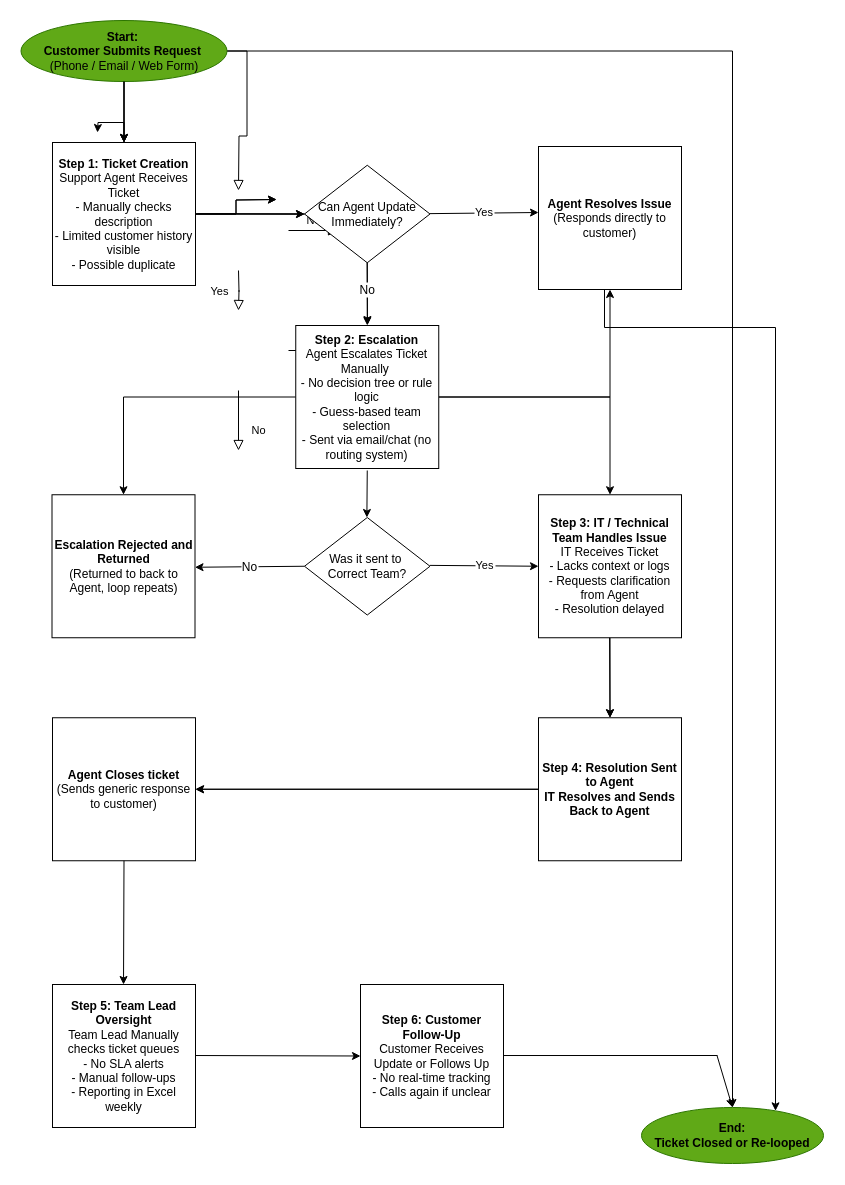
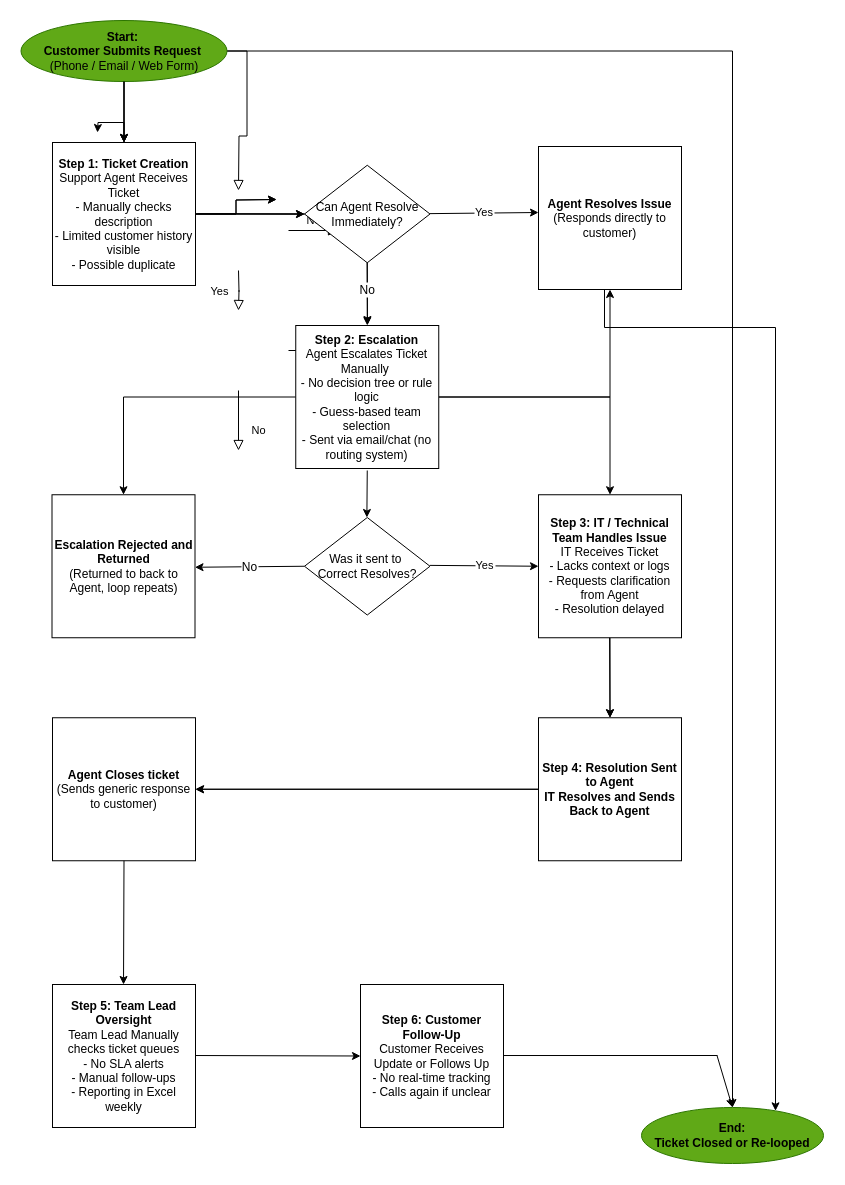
  <mxCell id="0" />
  <mxCell id="1" parent="0" />
  <mxCell id="2" value="" style="rounded=0;html=1;jettySize=auto;orthogonalLoop=1;fontSize=11;endArrow=block;endFill=0;endSize=8;strokeWidth=1;shadow=0;labelBackgroundColor=none;edgeStyle=orthogonalEdgeStyle;" parent="1" source="6" edge="1"><mxGeometry relative="1" as="geometry"><mxPoint x="238" y="190" as="targetPoint" /></mxGeometry></mxCell>
  <mxCell id="3" value="" style="edgeStyle=orthogonalEdgeStyle;rounded=0;orthogonalLoop=1;jettySize=auto;html=1;" parent="1" source="16" edge="1"><mxGeometry relative="1" as="geometry"><mxPoint x="97" y="132" as="targetPoint" /></mxGeometry></mxCell>
  <mxCell id="4" value="" style="edgeStyle=orthogonalEdgeStyle;rounded=0;orthogonalLoop=1;jettySize=auto;html=1;" edge="1" parent="1" source="6" target="16"><mxGeometry relative="1" as="geometry" /></mxCell>
  <mxCell id="5" value="" style="edgeStyle=orthogonalEdgeStyle;rounded=0;orthogonalLoop=1;jettySize=auto;html=1;" edge="1" parent="1" source="6" target="45"><mxGeometry relative="1" as="geometry" /></mxCell>
  <mxCell id="6" value="&lt;div&gt;&lt;font color=&quot;#000000&quot;&gt;&lt;b&gt;Start:&amp;nbsp;&lt;/b&gt;&lt;/font&gt;&lt;/div&gt;&lt;font style=&quot;color: rgb(0, 0, 0);&quot;&gt;&lt;b&gt;Customer Submits Request&amp;nbsp;&lt;/b&gt;&lt;/font&gt;&lt;div&gt;&lt;font style=&quot;color: rgb(0, 0, 0);&quot;&gt;(Phone / Email / Web Form)&lt;/font&gt;&lt;/div&gt;" style="ellipse;whiteSpace=wrap;html=1;fontSize=12;glass=0;strokeWidth=1;shadow=0;fillColor=light-dark(#60A917,#CCFFCC);fontColor=#000000;strokeColor=light-dark(#2D7600,#000000);fillStyle=auto;" parent="1" vertex="1"><mxGeometry x="20.5" width="206" height="61" as="geometry" y="20" /></mxCell>
  <mxCell id="7" value="Yes" style="rounded=0;html=1;jettySize=auto;orthogonalLoop=1;fontSize=11;endArrow=block;endFill=0;endSize=8;strokeWidth=1;shadow=0;labelBackgroundColor=none;edgeStyle=orthogonalEdgeStyle;" parent="1" edge="1"><mxGeometry y="20" relative="1" as="geometry"><mxPoint as="offset" /><mxPoint x="238" y="270" as="sourcePoint" /><mxPoint x="238" y="310" as="targetPoint" /></mxGeometry></mxCell>
  <mxCell id="8" value="No" style="edgeStyle=orthogonalEdgeStyle;rounded=0;html=1;jettySize=auto;orthogonalLoop=1;fontSize=11;endArrow=block;endFill=0;endSize=8;strokeWidth=1;shadow=0;labelBackgroundColor=none;" parent="1" edge="1"><mxGeometry y="10" relative="1" as="geometry"><mxPoint as="offset" /><mxPoint x="288" y="230" as="sourcePoint" /><mxPoint x="338" y="230" as="targetPoint" /></mxGeometry></mxCell>
  <mxCell id="9" value="No" style="rounded=0;html=1;jettySize=auto;orthogonalLoop=1;fontSize=11;endArrow=block;endFill=0;endSize=8;strokeWidth=1;shadow=0;labelBackgroundColor=none;edgeStyle=orthogonalEdgeStyle;" parent="1" edge="1"><mxGeometry x="0.333" y="20" relative="1" as="geometry"><mxPoint as="offset" /><mxPoint x="238" y="390" as="sourcePoint" /><mxPoint x="238" y="450" as="targetPoint" /></mxGeometry></mxCell>
  <mxCell id="10" value="Yes" style="edgeStyle=orthogonalEdgeStyle;rounded=0;html=1;jettySize=auto;orthogonalLoop=1;fontSize=11;endArrow=block;endFill=0;endSize=8;strokeWidth=1;shadow=0;labelBackgroundColor=none;" parent="1" edge="1"><mxGeometry y="10" relative="1" as="geometry"><mxPoint as="offset" /><mxPoint x="288" y="350" as="sourcePoint" /><mxPoint x="338" y="350" as="targetPoint" /></mxGeometry></mxCell>
  <mxCell id="11" value="" style="edgeStyle=orthogonalEdgeStyle;rounded=0;orthogonalLoop=1;jettySize=auto;html=1;" parent="1" source="6" target="16" edge="1"><mxGeometry relative="1" as="geometry"><mxPoint x="97" y="62" as="sourcePoint" /><mxPoint x="97" y="132" as="targetPoint" /></mxGeometry></mxCell>
  <mxCell id="12" value="" style="edgeStyle=orthogonalEdgeStyle;rounded=0;orthogonalLoop=1;jettySize=auto;html=1;" parent="1" source="16" edge="1"><mxGeometry relative="1" as="geometry"><mxPoint x="276" y="199" as="targetPoint" /></mxGeometry></mxCell>
  <mxCell id="13" value="" style="edgeStyle=orthogonalEdgeStyle;rounded=0;orthogonalLoop=1;jettySize=auto;html=1;" parent="1" source="16" edge="1"><mxGeometry relative="1" as="geometry"><mxPoint x="276" y="199" as="targetPoint" /></mxGeometry></mxCell>
  <mxCell id="14" value="" style="edgeStyle=orthogonalEdgeStyle;rounded=0;orthogonalLoop=1;jettySize=auto;html=1;" edge="1" parent="1" source="16" target="17"><mxGeometry relative="1" as="geometry" /></mxCell>
  <mxCell id="15" value="" style="edgeStyle=orthogonalEdgeStyle;rounded=0;orthogonalLoop=1;jettySize=auto;html=1;" edge="1" parent="1" source="16" target="21"><mxGeometry relative="1" as="geometry" /></mxCell>
  <mxCell id="16" value="&lt;div&gt;&lt;font style=&quot;color: rgb(0, 0, 0);&quot;&gt;&lt;b&gt;Step 1: Ticket Creation&lt;/b&gt;&lt;/font&gt;&lt;/div&gt;&lt;font style=&quot;color: rgb(0, 0, 0);&quot;&gt;Support Agent Receives Ticket&lt;/font&gt;&lt;div&gt;&lt;font style=&quot;color: rgb(0, 0, 0);&quot;&gt;- Manually checks description&lt;/font&gt;&lt;/div&gt;&lt;div&gt;&lt;font style=&quot;color: rgb(0, 0, 0);&quot;&gt;- Limited customer history visible&lt;/font&gt;&lt;/div&gt;&lt;div&gt;&lt;font style=&quot;color: rgb(0, 0, 0);&quot;&gt;- Possible duplicate&lt;/font&gt;&lt;/div&gt;" style="whiteSpace=wrap;html=1;aspect=fixed;fillColor=light-dark(#FFFFFF,#FFFFFF);fontColor=#ffffff;strokeColor=light-dark(#000000,#000000);" parent="1" vertex="1"><mxGeometry x="52" y="142" width="143" height="143" as="geometry" /></mxCell>
- <mxCell id="17" value="&lt;font style=&quot;color: rgb(0, 0, 0);&quot;&gt;Can Agent Update Immediately?&lt;/font&gt;" style="rhombus;whiteSpace=wrap;html=1;fillColor=light-dark(#FFFFFF,#FFFFFF);strokeColor=light-dark(#000000,#000000);fontColor=#ffffff;" vertex="1" parent="1"><mxGeometry x="304" y="164.75" width="125.5" height="97.5" as="geometry" /></mxCell>
+ <mxCell id="17" value="&lt;font style=&quot;color: rgb(0, 0, 0);&quot;&gt;Can Agent Resolve Immediately?&lt;/font&gt;" style="rhombus;whiteSpace=wrap;html=1;fillColor=light-dark(#FFFFFF,#FFFFFF);strokeColor=light-dark(#000000,#000000);fontColor=#ffffff;" vertex="1" parent="1"><mxGeometry x="304" y="164.75" width="125.5" height="97.5" as="geometry" /></mxCell>
  <mxCell id="18" value="" style="edgeStyle=orthogonalEdgeStyle;rounded=0;orthogonalLoop=1;jettySize=auto;html=1;" edge="1" parent="1" source="21" target="26"><mxGeometry relative="1" as="geometry" /></mxCell>
  <mxCell id="19" value="" style="edgeStyle=orthogonalEdgeStyle;rounded=0;orthogonalLoop=1;jettySize=auto;html=1;" edge="1" parent="1" source="21" target="31"><mxGeometry relative="1" as="geometry" /></mxCell>
  <mxCell id="20" value="" style="edgeStyle=orthogonalEdgeStyle;rounded=0;orthogonalLoop=1;jettySize=auto;html=1;" edge="1" parent="1" source="21" target="35"><mxGeometry relative="1" as="geometry" /></mxCell>
  <mxCell id="21" value="&lt;div&gt;&lt;font style=&quot;color: rgb(0, 0, 0);&quot;&gt;&lt;b&gt;Step 2: Escalation&lt;/b&gt;&lt;/font&gt;&lt;/div&gt;&lt;font style=&quot;color: rgb(0, 0, 0);&quot;&gt;Agent Escalates Ticket Manually&amp;nbsp;&lt;/font&gt;&lt;div&gt;&lt;font color=&quot;#000000&quot;&gt;- No decision tree or rule logic&lt;/font&gt;&lt;/div&gt;&lt;div&gt;&lt;font color=&quot;#000000&quot;&gt;- Guess-based team selection&lt;/font&gt;&lt;/div&gt;&lt;div&gt;&lt;font color=&quot;#000000&quot;&gt;- Sent via email/chat (no routing system)&lt;/font&gt;&lt;/div&gt;" style="whiteSpace=wrap;html=1;aspect=fixed;fillColor=light-dark(#FFFFFF,#FFFFFF);fontColor=#ffffff;strokeColor=light-dark(#000000,#000000);" vertex="1" parent="1"><mxGeometry x="295.25" y="325" width="143" height="143" as="geometry" /></mxCell>
  <mxCell id="22" value="" style="endArrow=classic;html=1;rounded=0;strokeColor=#000000;" edge="1" parent="1"><mxGeometry width="50" height="50" relative="1" as="geometry"><mxPoint x="366.62" y="262.25" as="sourcePoint" /><mxPoint x="367" y="324" as="targetPoint" /></mxGeometry></mxCell>
  <mxCell id="23" value="No" style="edgeLabel;align=center;verticalAlign=middle;resizable=0;points=[];labelBorderColor=none;labelBackgroundColor=#FFFFFF;fontColor=#000000;fontSize=12;" vertex="1" connectable="0" parent="22"><mxGeometry x="-0.105" y="-3" relative="1" as="geometry"><mxPoint x="3" y="-2" as="offset" /></mxGeometry></mxCell>
  <mxCell id="24" value="" style="endArrow=classic;html=1;rounded=0;entryX=0;entryY=0.5;entryDx=0;entryDy=0;strokeColor=#000000;" edge="1" parent="1" target="17"><mxGeometry width="50" height="50" relative="1" as="geometry"><mxPoint x="197" y="213.18" as="sourcePoint" /><mxPoint x="283" y="213.18" as="targetPoint" /></mxGeometry></mxCell>
  <mxCell id="25" value="" style="endArrow=classic;html=1;rounded=0;strokeColor=#000000;exitX=0.5;exitY=1;exitDx=0;exitDy=0;entryX=0.5;entryY=0;entryDx=0;entryDy=0;" edge="1" parent="1" source="6" target="16"><mxGeometry width="50" height="50" relative="1" as="geometry"><mxPoint x="120" y="81" as="sourcePoint" /><mxPoint x="123" y="140" as="targetPoint" /></mxGeometry></mxCell>
  <mxCell id="26" value="&lt;font style=&quot;color: rgb(0, 0, 0);&quot;&gt;&lt;b&gt;Agent Resolves Issue&lt;/b&gt;&lt;/font&gt;&lt;div&gt;&lt;font style=&quot;color: rgb(0, 0, 0);&quot;&gt;(Responds directly to customer)&lt;/font&gt;&lt;/div&gt;" style="whiteSpace=wrap;html=1;aspect=fixed;fillColor=light-dark(#FFFFFF,#FFFFFF);fontColor=#ffffff;strokeColor=light-dark(#000000,#000000);" vertex="1" parent="1"><mxGeometry x="538" y="146" width="143" height="143" as="geometry" /></mxCell>
  <mxCell id="27" value="" style="endArrow=classic;html=1;rounded=0;strokeColor=#000000;" edge="1" parent="1"><mxGeometry width="50" height="50" relative="1" as="geometry"><mxPoint x="429.5" y="213.14" as="sourcePoint" /><mxPoint x="538" y="212" as="targetPoint" /></mxGeometry></mxCell>
  <mxCell id="28" value="Yes" style="edgeLabel;align=center;verticalAlign=middle;resizable=0;points=[];fontColor=#000000;labelBackgroundColor=#FFFFFF;" vertex="1" connectable="0" parent="27"><mxGeometry x="-0.295" y="1" relative="1" as="geometry"><mxPoint x="16" y="-1" as="offset" /></mxGeometry></mxCell>
- <mxCell id="29" value="&lt;font style=&quot;color: rgb(0, 0, 0);&quot;&gt;Was it sent to&amp;nbsp;&lt;/font&gt;&lt;div&gt;&lt;font style=&quot;color: rgb(0, 0, 0);&quot;&gt;Correct Team?&lt;/font&gt;&lt;/div&gt;" style="rhombus;whiteSpace=wrap;html=1;fillColor=light-dark(#FFFFFF,#FFFFFF);strokeColor=light-dark(#000000,#000000);fontColor=#ffffff;" vertex="1" parent="1"><mxGeometry x="304" y="517" width="125.5" height="97.5" as="geometry" /></mxCell>
+ <mxCell id="29" value="&lt;font style=&quot;color: rgb(0, 0, 0);&quot;&gt;Was it sent to&amp;nbsp;&lt;/font&gt;&lt;div&gt;&lt;font style=&quot;color: rgb(0, 0, 0);&quot;&gt;Correct Resolves?&lt;/font&gt;&lt;/div&gt;" style="rhombus;whiteSpace=wrap;html=1;fillColor=light-dark(#FFFFFF,#FFFFFF);strokeColor=light-dark(#000000,#000000);fontColor=#ffffff;" vertex="1" parent="1"><mxGeometry x="304" y="517" width="125.5" height="97.5" as="geometry" /></mxCell>
  <mxCell id="30" value="" style="endArrow=classic;html=1;rounded=0;strokeColor=#000000;" edge="1" parent="1"><mxGeometry width="50" height="50" relative="1" as="geometry"><mxPoint x="366.76" y="470" as="sourcePoint" /><mxPoint x="366.38" y="517" as="targetPoint" /></mxGeometry></mxCell>
  <mxCell id="31" value="&lt;font style=&quot;color: rgb(0, 0, 0);&quot;&gt;&lt;b&gt;Escalation Rejected and Returned&lt;/b&gt;&lt;/font&gt;&lt;div&gt;&lt;font style=&quot;color: rgb(0, 0, 0);&quot;&gt;(Returned to back to Agent, loop repeats)&lt;/font&gt;&lt;/div&gt;" style="whiteSpace=wrap;html=1;aspect=fixed;fillColor=light-dark(#FFFFFF,#FFFFFF);fontColor=#ffffff;strokeColor=light-dark(#000000,#000000);" vertex="1" parent="1"><mxGeometry x="51.5" y="494.25" width="143" height="143" as="geometry" /></mxCell>
  <mxCell id="32" value="" style="endArrow=classic;html=1;rounded=0;strokeColor=#000000;exitX=0;exitY=0.5;exitDx=0;exitDy=0;" edge="1" parent="1" source="29"><mxGeometry width="50" height="50" relative="1" as="geometry"><mxPoint x="290.5" y="564.75" as="sourcePoint" /><mxPoint x="194.5" y="566.75" as="targetPoint" /></mxGeometry></mxCell>
  <mxCell id="33" value="No" style="edgeLabel;align=center;verticalAlign=middle;resizable=0;points=[];labelBorderColor=none;labelBackgroundColor=#FFFFFF;fontColor=#000000;fontSize=12;" vertex="1" connectable="0" parent="1"><mxGeometry x="248.999" y="565.745" as="geometry" /></mxCell>
  <mxCell id="34" value="" style="edgeStyle=orthogonalEdgeStyle;rounded=0;orthogonalLoop=1;jettySize=auto;html=1;" edge="1" parent="1" source="35" target="39"><mxGeometry relative="1" as="geometry" /></mxCell>
  <mxCell id="35" value="&lt;div&gt;&lt;font style=&quot;color: rgb(0, 0, 0);&quot;&gt;&lt;b&gt;Step 3: IT / Technical Team Handles Issue&lt;/b&gt;&lt;/font&gt;&lt;/div&gt;&lt;font style=&quot;color: rgb(0, 0, 0);&quot;&gt;IT Receives Ticket&lt;/font&gt;&lt;div&gt;&lt;font color=&quot;#000000&quot;&gt;- Lacks context or logs&lt;/font&gt;&lt;/div&gt;&lt;div&gt;&lt;font color=&quot;#000000&quot;&gt;- Requests clarification from Agent&lt;/font&gt;&lt;/div&gt;&lt;div&gt;&lt;font color=&quot;#000000&quot;&gt;- Resolution delayed&lt;/font&gt;&lt;/div&gt;" style="whiteSpace=wrap;html=1;aspect=fixed;fillColor=light-dark(#FFFFFF,#FFFFFF);fontColor=#ffffff;strokeColor=light-dark(#000000,#000000);" vertex="1" parent="1"><mxGeometry x="538" y="494.25" width="143" height="143" as="geometry" /></mxCell>
  <mxCell id="36" value="" style="endArrow=classic;html=1;rounded=0;strokeColor=#000000;entryX=0;entryY=0.5;entryDx=0;entryDy=0;" edge="1" parent="1" target="35"><mxGeometry width="50" height="50" relative="1" as="geometry"><mxPoint x="429.5" y="564.88" as="sourcePoint" /><mxPoint x="519.5" y="565.13" as="targetPoint" /></mxGeometry></mxCell>
  <mxCell id="37" value="Yes" style="edgeLabel;align=center;verticalAlign=middle;resizable=0;points=[];fontColor=#000000;labelBackgroundColor=#FFFFFF;" vertex="1" connectable="0" parent="1"><mxGeometry x="483.998" y="563.998" as="geometry" /></mxCell>
  <mxCell id="38" value="" style="edgeStyle=orthogonalEdgeStyle;rounded=0;orthogonalLoop=1;jettySize=auto;html=1;" edge="1" parent="1" source="39" target="41"><mxGeometry relative="1" as="geometry" /></mxCell>
  <mxCell id="39" value="&lt;div&gt;&lt;font style=&quot;color: rgb(0, 0, 0);&quot;&gt;&lt;b&gt;Step 4: Resolution Sent to Agent&lt;/b&gt;&lt;/font&gt;&lt;/div&gt;&lt;font style=&quot;color: rgb(0, 0, 0);&quot;&gt;&lt;b&gt;IT Resolves and Sends Back to Agent&lt;br&gt;&lt;/b&gt;&lt;/font&gt;" style="whiteSpace=wrap;html=1;aspect=fixed;fillColor=light-dark(#FFFFFF,#FFFFFF);fontColor=#ffffff;strokeColor=light-dark(#000000,#000000);" vertex="1" parent="1"><mxGeometry x="538" y="717.25" width="143" height="143" as="geometry" /></mxCell>
  <mxCell id="40" value="" style="endArrow=classic;html=1;rounded=0;strokeColor=#000000;entryX=0.5;entryY=0;entryDx=0;entryDy=0;" edge="1" parent="1" target="39"><mxGeometry width="50" height="50" relative="1" as="geometry"><mxPoint x="609.07" y="637.25" as="sourcePoint" /><mxPoint x="609.07" y="702.25" as="targetPoint" /></mxGeometry></mxCell>
  <mxCell id="41" value="&lt;font style=&quot;color: rgb(0, 0, 0);&quot;&gt;&lt;b&gt;Agent Closes ticket&lt;br&gt;&lt;/b&gt;&lt;/font&gt;&lt;div&gt;&lt;font style=&quot;color: rgb(0, 0, 0);&quot;&gt;(Sends generic response to customer)&lt;/font&gt;&lt;/div&gt;" style="whiteSpace=wrap;html=1;aspect=fixed;fillColor=light-dark(#FFFFFF,#FFFFFF);fontColor=#ffffff;strokeColor=light-dark(#000000,#000000);" vertex="1" parent="1"><mxGeometry x="52" y="717.25" width="143" height="143" as="geometry" /></mxCell>
  <mxCell id="42" value="" style="endArrow=classic;html=1;rounded=0;strokeColor=#000000;exitX=0;exitY=0.5;exitDx=0;exitDy=0;entryX=1;entryY=0.5;entryDx=0;entryDy=0;" edge="1" parent="1" source="39" target="41"><mxGeometry width="50" height="50" relative="1" as="geometry"><mxPoint x="496.5" y="789.75" as="sourcePoint" /><mxPoint x="429.5" y="787.75" as="targetPoint" /></mxGeometry></mxCell>
  <mxCell id="43" value="&lt;div&gt;&lt;font style=&quot;color: rgb(0, 0, 0);&quot;&gt;&lt;b&gt;Step 6: Customer Follow-Up&lt;/b&gt;&lt;/font&gt;&lt;/div&gt;&lt;font style=&quot;color: rgb(0, 0, 0);&quot;&gt;Customer Receives Update or Follows Up&lt;br&gt;&lt;/font&gt;&lt;div&gt;&lt;font color=&quot;#000000&quot;&gt;- No real-time tracking&lt;/font&gt;&lt;/div&gt;&lt;div&gt;&lt;font color=&quot;#000000&quot;&gt;- Calls again if unclear&lt;/font&gt;&lt;/div&gt;" style="whiteSpace=wrap;html=1;aspect=fixed;fillColor=light-dark(#FFFFFF,#FFFFFF);fontColor=#ffffff;strokeColor=light-dark(#000000,#000000);" vertex="1" parent="1"><mxGeometry x="360" y="984" width="143" height="143" as="geometry" /></mxCell>
  <mxCell id="44" value="&lt;div&gt;&lt;font style=&quot;color: rgb(0, 0, 0);&quot;&gt;&lt;b&gt;Step 5: Team Lead Oversight&lt;/b&gt;&lt;/font&gt;&lt;/div&gt;&lt;font style=&quot;color: rgb(0, 0, 0);&quot;&gt;Team Lead Manually checks ticket queues&lt;br&gt;&lt;/font&gt;&lt;div&gt;&lt;font color=&quot;#000000&quot;&gt;- No SLA alerts&lt;/font&gt;&lt;/div&gt;&lt;div&gt;&lt;font color=&quot;#000000&quot;&gt;- Manual follow-ups&lt;/font&gt;&lt;/div&gt;&lt;div&gt;&lt;font color=&quot;#000000&quot;&gt;- Reporting in Excel weekly&lt;/font&gt;&lt;/div&gt;" style="whiteSpace=wrap;html=1;aspect=fixed;fillColor=light-dark(#FFFFFF,#FFFFFF);fontColor=#ffffff;strokeColor=light-dark(#000000,#000000);" vertex="1" parent="1"><mxGeometry x="52" y="984" width="143" height="143" as="geometry" /></mxCell>
  <mxCell id="45" value="&lt;font color=&quot;#000000&quot;&gt;&lt;b&gt;End:&lt;/b&gt;&lt;/font&gt;&lt;div&gt;&lt;font color=&quot;#000000&quot;&gt;&lt;b&gt;Ticket Closed or Re-looped&lt;/b&gt;&lt;/font&gt;&lt;/div&gt;" style="ellipse;whiteSpace=wrap;html=1;fontSize=12;glass=0;strokeWidth=1;shadow=0;fillColor=light-dark(#60A917,#CCFFCC);fontColor=#000000;strokeColor=light-dark(#2D7600,#000000);fillStyle=auto;" vertex="1" parent="1"><mxGeometry x="641" y="1107" width="182" height="56" as="geometry" /></mxCell>
  <mxCell id="46" value="" style="edgeStyle=orthogonalEdgeStyle;rounded=0;orthogonalLoop=1;jettySize=auto;html=1;strokeColor=#000000;" edge="1" parent="1" target="45"><mxGeometry relative="1" as="geometry"><mxPoint x="604.01" y="289" as="sourcePoint" /><mxPoint x="773.39" y="1110.976" as="targetPoint" /><Array as="points"><mxPoint x="604" y="327" /><mxPoint x="775" y="327" /></Array></mxGeometry></mxCell>
  <mxCell id="47" value="" style="endArrow=classic;html=1;rounded=0;strokeColor=#000000;exitX=0.5;exitY=1;exitDx=0;exitDy=0;" edge="1" parent="1" source="41"><mxGeometry width="50" height="50" relative="1" as="geometry"><mxPoint x="123.02" y="915" as="sourcePoint" /><mxPoint x="123.02" y="984" as="targetPoint" /></mxGeometry></mxCell>
  <mxCell id="48" value="" style="endArrow=classic;html=1;rounded=0;strokeColor=#000000;entryX=0;entryY=0.5;entryDx=0;entryDy=0;" edge="1" parent="1" target="43"><mxGeometry width="50" height="50" relative="1" as="geometry"><mxPoint x="195" y="1055.02" as="sourcePoint" /><mxPoint x="352" y="1055.02" as="targetPoint" /></mxGeometry></mxCell>
  <mxCell id="49" value="" style="endArrow=none;html=1;rounded=0;strokeColor=#000000;" edge="1" parent="1"><mxGeometry width="50" height="50" relative="1" as="geometry"><mxPoint x="503" y="1055.02" as="sourcePoint" /><mxPoint x="717" y="1055" as="targetPoint" /></mxGeometry></mxCell>
  <mxCell id="50" value="" style="endArrow=classic;html=1;rounded=0;strokeColor=#000000;entryX=0.5;entryY=0;entryDx=0;entryDy=0;" edge="1" parent="1" target="45"><mxGeometry width="50" height="50" relative="1" as="geometry"><mxPoint x="716.5" y="1055" as="sourcePoint" /><mxPoint x="717.5" y="1081" as="targetPoint" /></mxGeometry></mxCell>
